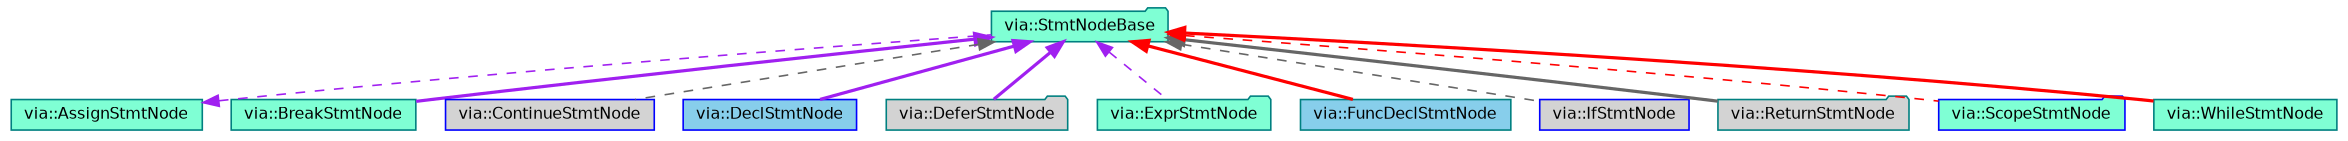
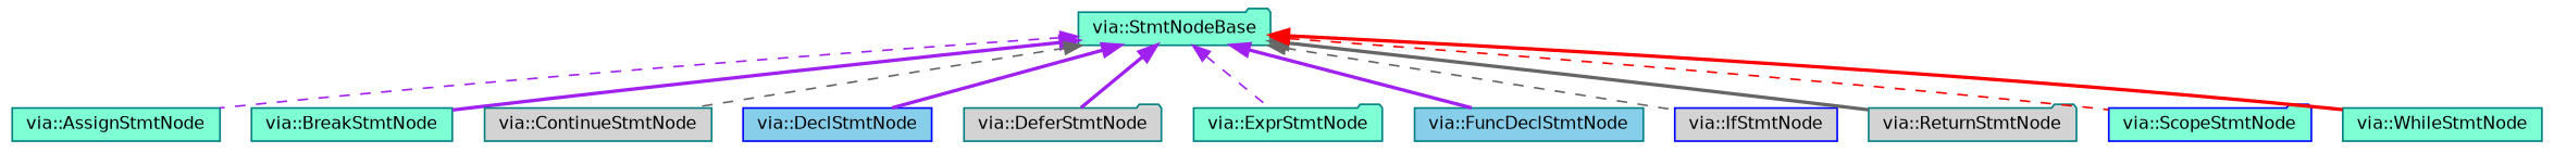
  digraph {
    rankdir=TB
    node [color=teal fillcolor=aquamarine fontname=Helvetica fontsize=10 shape=box style=filled]
    edge [color=purple dir=back fontname=Helvetica fontsize=10 labelfontname=Helvetica labelfontsize=10 style=bold]
    n1 [fontcolor=black height=0.2 label="via::StmtNodeBase" shape=folder width=0.4]
    n2 [height=0.2 label="via::AssignStmtNode" width=0.4]
    n3 [height=0.2 label="via::BreakStmtNode" width=0.4]
-   n4 [color=blue fillcolor=lightgrey height=0.2 label="via::ContinueStmtNode" width=0.4]
+   n4 [fillcolor=lightgrey height=0.2 label="via::ContinueStmtNode" width=0.4]
    n5 [color=blue fillcolor=skyblue height=0.2 label="via::DeclStmtNode" width=0.4]
    n6 [fillcolor=lightgrey height=0.2 label="via::DeferStmtNode" shape=folder width=0.4]
    n7 [height=0.2 label="via::ExprStmtNode" shape=folder width=0.4]
    n8 [fillcolor=skyblue height=0.2 label="via::FuncDeclStmtNode" width=0.4]
    n9 [color=blue fillcolor=lightgrey height=0.2 label="via::IfStmtNode" width=0.4]
    n10 [fillcolor=lightgrey height=0.2 label="via::ReturnStmtNode" shape=folder width=0.4]
    n11 [color=blue height=0.2 label="via::ScopeStmtNode" shape=folder width=0.4]
    n12 [height=0.2 label="via::WhileStmtNode" width=0.4]
-   n2 -> n1 [style=dashed]
+   n1 -> n2 [style=dashed]
    n1 -> n3
    n1 -> n4 [color=gray40 style=dashed]
    n1 -> n5
    n1 -> n6
    n1 -> n7 [style=dashed]
-   n1 -> n8 [color=red]
+   n1 -> n8
    n1 -> n9 [color=gray40 style=dashed]
    n1 -> n10 [color=gray40]
    n1 -> n11 [color=red style=dashed]
    n1 -> n12 [color=red]
  }
